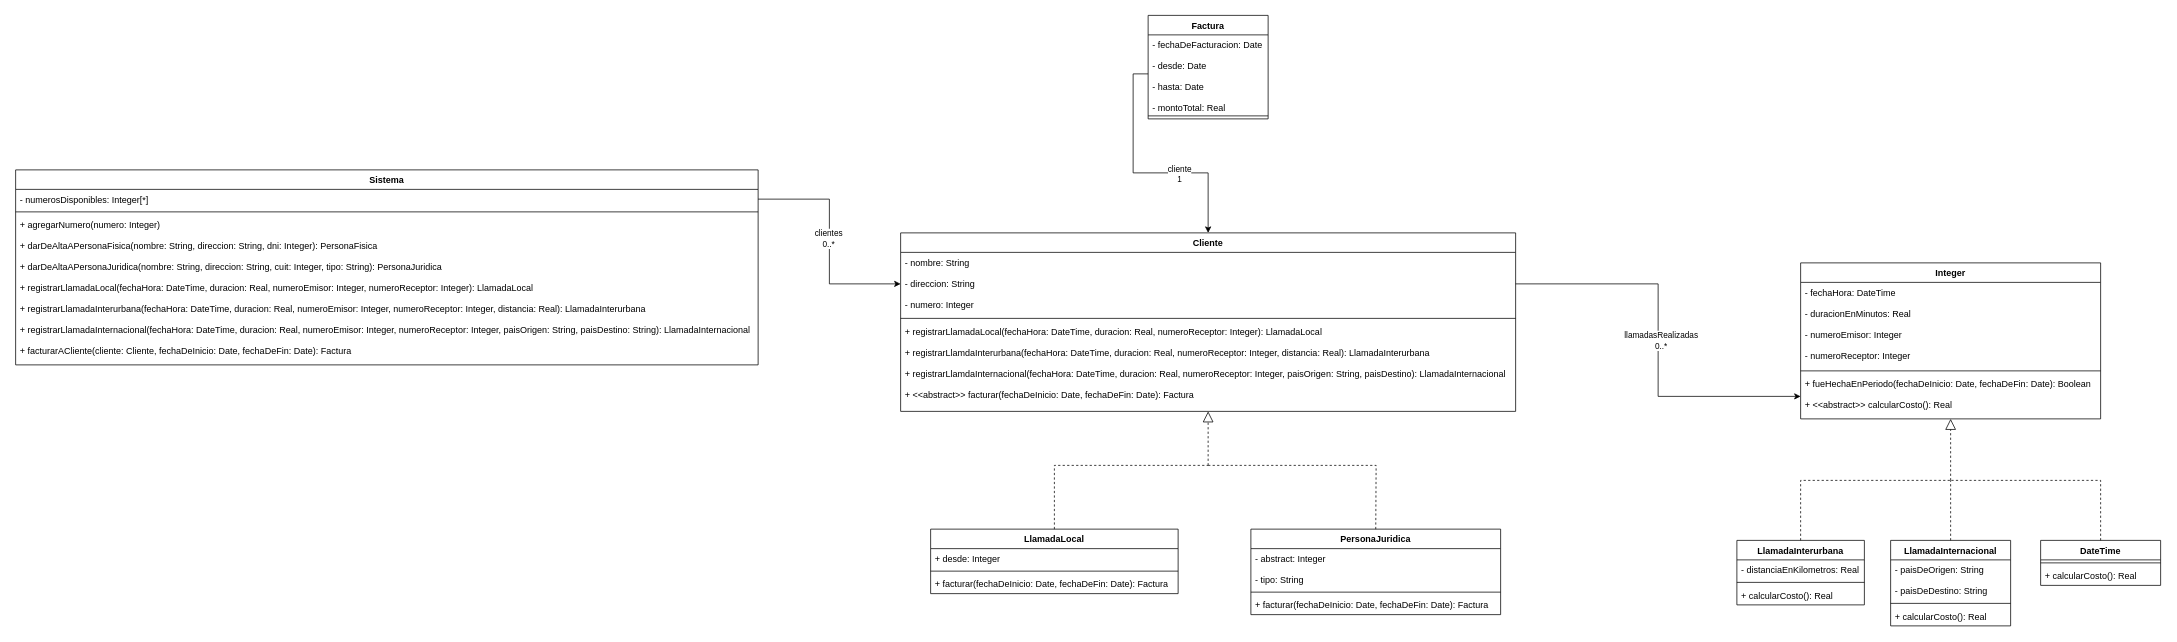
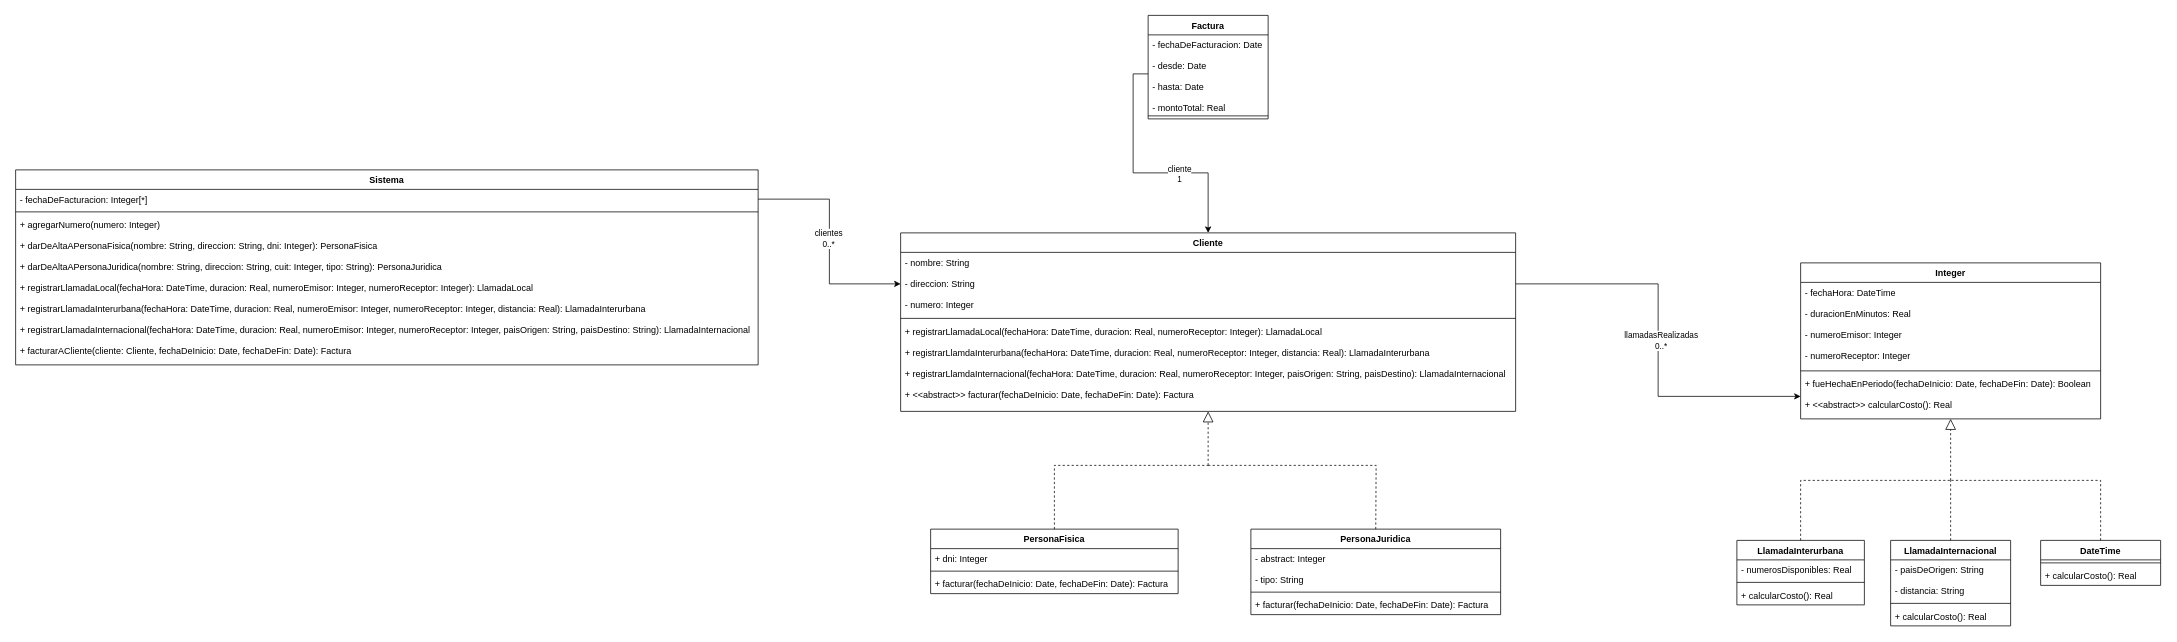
  <mxCell id="0" />
  <mxCell id="1" parent="0" />
  <mxCell id="2" value="Sistema" style="swimlane;fontStyle=1;align=center;verticalAlign=top;childLayout=stackLayout;horizontal=1;startSize=26;horizontalStack=0;resizeParent=1;resizeParentMax=0;resizeLast=0;collapsible=1;marginBottom=0;" parent="1" vertex="1"><mxGeometry x="20" y="226" width="990" height="260" as="geometry"><mxRectangle x="250" y="40" width="90" height="30" as="alternateBounds" /></mxGeometry></mxCell>
- <mxCell id="3" value="- numerosDisponibles: Integer[*]" style="text;strokeColor=none;fillColor=none;align=left;verticalAlign=top;spacingLeft=4;spacingRight=4;overflow=hidden;rotatable=0;points=[[0,0.5],[1,0.5]];portConstraint=eastwest;" parent="2" vertex="1"><mxGeometry y="26" width="990" height="26" as="geometry" /></mxCell>
+ <mxCell id="3" value="- fechaDeFacturacion: Integer[*]" style="text;strokeColor=none;fillColor=none;align=left;verticalAlign=top;spacingLeft=4;spacingRight=4;overflow=hidden;rotatable=0;points=[[0,0.5],[1,0.5]];portConstraint=eastwest;" parent="2" vertex="1"><mxGeometry y="26" width="990" height="26" as="geometry" /></mxCell>
  <mxCell id="4" value="" style="line;strokeWidth=1;fillColor=none;align=left;verticalAlign=middle;spacingTop=-1;spacingLeft=3;spacingRight=3;rotatable=0;labelPosition=right;points=[];portConstraint=eastwest;strokeColor=inherit;" parent="2" vertex="1"><mxGeometry y="52" width="990" height="8" as="geometry" /></mxCell>
  <mxCell id="5" value="+ agregarNumero(numero: Integer)&#10;&#10;+ darDeAltaAPersonaFisica(nombre: String, direccion: String, dni: Integer): PersonaFisica&#10;&#10;+ darDeAltaAPersonaJuridica(nombre: String, direccion: String, cuit: Integer, tipo: String): PersonaJuridica&#10;&#10;+ registrarLlamadaLocal(fechaHora: DateTime, duracion: Real, numeroEmisor: Integer, numeroReceptor: Integer): LlamadaLocal&#10;&#10;+ registrarLlamadaInterurbana(fechaHora: DateTime, duracion: Real, numeroEmisor: Integer, numeroReceptor: Integer, distancia: Real): LlamadaInterurbana&#10;&#10;+ registrarLlamadaInternacional(fechaHora: DateTime, duracion: Real, numeroEmisor: Integer, numeroReceptor: Integer, paisOrigen: String, paisDestino: String): LlamadaInternacional&#10;&#10;+ facturarACliente(cliente: Cliente, fechaDeInicio: Date, fechaDeFin: Date): Factura&#10;" style="text;strokeColor=none;fillColor=none;align=left;verticalAlign=top;spacingLeft=4;spacingRight=4;overflow=hidden;rotatable=0;points=[[0,0.5],[1,0.5]];portConstraint=eastwest;" parent="2" vertex="1"><mxGeometry y="60" width="990" height="200" as="geometry" /></mxCell>
  <mxCell id="6" value="Cliente" style="swimlane;fontStyle=1;align=center;verticalAlign=top;childLayout=stackLayout;horizontal=1;startSize=26;horizontalStack=0;resizeParent=1;resizeParentMax=0;resizeLast=0;collapsible=1;marginBottom=0;" parent="1" vertex="1"><mxGeometry x="1200" y="310" width="820" height="238" as="geometry"><mxRectangle x="600" y="190" width="80" height="30" as="alternateBounds" /></mxGeometry></mxCell>
  <mxCell id="7" value="- nombre: String&#10;&#10;- direccion: String&#10;&#10;- numero: Integer&#10;" style="text;strokeColor=none;fillColor=none;align=left;verticalAlign=top;spacingLeft=4;spacingRight=4;overflow=hidden;rotatable=0;points=[[0,0.5],[1,0.5]];portConstraint=eastwest;" parent="6" vertex="1"><mxGeometry y="26" width="820" height="84" as="geometry" /></mxCell>
  <mxCell id="8" value="" style="line;strokeWidth=1;fillColor=none;align=left;verticalAlign=middle;spacingTop=-1;spacingLeft=3;spacingRight=3;rotatable=0;labelPosition=right;points=[];portConstraint=eastwest;strokeColor=inherit;" parent="6" vertex="1"><mxGeometry y="110" width="820" height="8" as="geometry" /></mxCell>
  <mxCell id="9" value="+ registrarLlamadaLocal(fechaHora: DateTime, duracion: Real, numeroReceptor: Integer): LlamadaLocal&#10;&#10;+ registrarLlamdaInterurbana(fechaHora: DateTime, duracion: Real, numeroReceptor: Integer, distancia: Real): LlamadaInterurbana&#10;&#10;+ registrarLlamdaInternacional(fechaHora: DateTime, duracion: Real, numeroReceptor: Integer, paisOrigen: String, paisDestino): LlamadaInternacional&#10;&#10;+ &lt;&lt;abstract&gt;&gt; facturar(fechaDeInicio: Date, fechaDeFin: Date): Factura&#10;" style="text;strokeColor=none;fillColor=none;align=left;verticalAlign=top;spacingLeft=4;spacingRight=4;overflow=hidden;rotatable=0;points=[[0,0.5],[1,0.5]];portConstraint=eastwest;fontStyle=0" parent="6" vertex="1"><mxGeometry y="118" width="820" height="120" as="geometry" /></mxCell>
- <mxCell id="10" value="LlamadaLocal" style="swimlane;fontStyle=1;align=center;verticalAlign=top;childLayout=stackLayout;horizontal=1;startSize=26;horizontalStack=0;resizeParent=1;resizeParentMax=0;resizeLast=0;collapsible=1;marginBottom=0;" parent="1" vertex="1"><mxGeometry x="1240" y="705" width="330" height="86" as="geometry"><mxRectangle x="390" y="390" width="120" height="30" as="alternateBounds" /></mxGeometry></mxCell>
- <mxCell id="11" value="+ desde: Integer" style="text;strokeColor=none;fillColor=none;align=left;verticalAlign=top;spacingLeft=4;spacingRight=4;overflow=hidden;rotatable=0;points=[[0,0.5],[1,0.5]];portConstraint=eastwest;" parent="10" vertex="1"><mxGeometry y="26" width="330" height="26" as="geometry" /></mxCell>
+ <mxCell id="10" value="PersonaFisica" style="swimlane;fontStyle=1;align=center;verticalAlign=top;childLayout=stackLayout;horizontal=1;startSize=26;horizontalStack=0;resizeParent=1;resizeParentMax=0;resizeLast=0;collapsible=1;marginBottom=0;" parent="1" vertex="1"><mxGeometry x="1240" y="705" width="330" height="86" as="geometry"><mxRectangle x="390" y="390" width="120" height="30" as="alternateBounds" /></mxGeometry></mxCell>
+ <mxCell id="11" value="+ dni: Integer" style="text;strokeColor=none;fillColor=none;align=left;verticalAlign=top;spacingLeft=4;spacingRight=4;overflow=hidden;rotatable=0;points=[[0,0.5],[1,0.5]];portConstraint=eastwest;" parent="10" vertex="1"><mxGeometry y="26" width="330" height="26" as="geometry" /></mxCell>
  <mxCell id="12" value="" style="line;strokeWidth=1;fillColor=none;align=left;verticalAlign=middle;spacingTop=-1;spacingLeft=3;spacingRight=3;rotatable=0;labelPosition=right;points=[];portConstraint=eastwest;strokeColor=inherit;" parent="10" vertex="1"><mxGeometry y="52" width="330" height="8" as="geometry" /></mxCell>
  <mxCell id="13" value="+ facturar(fechaDeInicio: Date, fechaDeFin: Date): Factura" style="text;strokeColor=none;fillColor=none;align=left;verticalAlign=top;spacingLeft=4;spacingRight=4;overflow=hidden;rotatable=0;points=[[0,0.5],[1,0.5]];portConstraint=eastwest;" parent="10" vertex="1"><mxGeometry y="60" width="330" height="26" as="geometry" /></mxCell>
  <mxCell id="14" value="PersonaJuridica" style="swimlane;fontStyle=1;align=center;verticalAlign=top;childLayout=stackLayout;horizontal=1;startSize=26;horizontalStack=0;resizeParent=1;resizeParentMax=0;resizeLast=0;collapsible=1;marginBottom=0;" parent="1" vertex="1"><mxGeometry x="1667" y="705" width="333" height="114" as="geometry"><mxRectangle x="615" y="470" width="130" height="30" as="alternateBounds" /></mxGeometry></mxCell>
  <mxCell id="15" value="- abstract: Integer&#10;&#10;- tipo: String&#10;" style="text;strokeColor=none;fillColor=none;align=left;verticalAlign=top;spacingLeft=4;spacingRight=4;overflow=hidden;rotatable=0;points=[[0,0.5],[1,0.5]];portConstraint=eastwest;" parent="14" vertex="1"><mxGeometry y="26" width="333" height="54" as="geometry" /></mxCell>
  <mxCell id="16" value="" style="line;strokeWidth=1;fillColor=none;align=left;verticalAlign=middle;spacingTop=-1;spacingLeft=3;spacingRight=3;rotatable=0;labelPosition=right;points=[];portConstraint=eastwest;strokeColor=inherit;" parent="14" vertex="1"><mxGeometry y="80" width="333" height="8" as="geometry" /></mxCell>
  <mxCell id="17" value="+ facturar(fechaDeInicio: Date, fechaDeFin: Date): Factura" style="text;strokeColor=none;fillColor=none;align=left;verticalAlign=top;spacingLeft=4;spacingRight=4;overflow=hidden;rotatable=0;points=[[0,0.5],[1,0.5]];portConstraint=eastwest;" parent="14" vertex="1"><mxGeometry y="88" width="333" height="26" as="geometry" /></mxCell>
  <mxCell id="18" value="Integer" style="swimlane;fontStyle=1;align=center;verticalAlign=top;childLayout=stackLayout;horizontal=1;startSize=26;horizontalStack=0;resizeParent=1;resizeParentMax=0;resizeLast=0;collapsible=1;marginBottom=0;" parent="1" vertex="1"><mxGeometry x="2400" y="350" width="400" height="208" as="geometry"><mxRectangle x="140" y="260" width="90" height="30" as="alternateBounds" /></mxGeometry></mxCell>
  <mxCell id="19" value="- fechaHora: DateTime&#10;&#10;- duracionEnMinutos: Real&#10;&#10;- numeroEmisor: Integer&#10;&#10;- numeroReceptor: Integer&#10;" style="text;strokeColor=none;fillColor=none;align=left;verticalAlign=top;spacingLeft=4;spacingRight=4;overflow=hidden;rotatable=0;points=[[0,0.5],[1,0.5]];portConstraint=eastwest;" parent="18" vertex="1"><mxGeometry y="26" width="400" height="114" as="geometry" /></mxCell>
  <mxCell id="20" value="" style="line;strokeWidth=1;fillColor=none;align=left;verticalAlign=middle;spacingTop=-1;spacingLeft=3;spacingRight=3;rotatable=0;labelPosition=right;points=[];portConstraint=eastwest;strokeColor=inherit;" parent="18" vertex="1"><mxGeometry y="140" width="400" height="8" as="geometry" /></mxCell>
  <mxCell id="21" value="+ fueHechaEnPeriodo(fechaDeInicio: Date, fechaDeFin: Date): Boolean&#10;&#10;+ &lt;&lt;abstract&gt;&gt; calcularCosto(): Real&#10;" style="text;strokeColor=none;fillColor=none;align=left;verticalAlign=top;spacingLeft=4;spacingRight=4;overflow=hidden;rotatable=0;points=[[0,0.5],[1,0.5]];portConstraint=eastwest;" parent="18" vertex="1"><mxGeometry y="148" width="400" height="60" as="geometry" /></mxCell>
  <mxCell id="22" value="DateTime" style="swimlane;fontStyle=1;align=center;verticalAlign=top;childLayout=stackLayout;horizontal=1;startSize=26;horizontalStack=0;resizeParent=1;resizeParentMax=0;resizeLast=0;collapsible=1;marginBottom=0;" parent="1" vertex="1"><mxGeometry x="2720" y="720" width="160" height="60" as="geometry"><mxRectangle x="270" y="330" width="120" height="30" as="alternateBounds" /></mxGeometry></mxCell>
  <mxCell id="23" value="" style="line;strokeWidth=1;fillColor=none;align=left;verticalAlign=middle;spacingTop=-1;spacingLeft=3;spacingRight=3;rotatable=0;labelPosition=right;points=[];portConstraint=eastwest;strokeColor=inherit;" parent="22" vertex="1"><mxGeometry y="26" width="160" height="8" as="geometry" /></mxCell>
  <mxCell id="24" value="+ calcularCosto(): Real" style="text;strokeColor=none;fillColor=none;align=left;verticalAlign=top;spacingLeft=4;spacingRight=4;overflow=hidden;rotatable=0;points=[[0,0.5],[1,0.5]];portConstraint=eastwest;" parent="22" vertex="1"><mxGeometry y="34" width="160" height="26" as="geometry" /></mxCell>
  <mxCell id="25" value="LlamadaInterurbana" style="swimlane;fontStyle=1;align=center;verticalAlign=top;childLayout=stackLayout;horizontal=1;startSize=26;horizontalStack=0;resizeParent=1;resizeParentMax=0;resizeLast=0;collapsible=1;marginBottom=0;" parent="1" vertex="1"><mxGeometry x="2315" y="720" width="170" height="86" as="geometry"><mxRectangle x="150" y="440" width="160" height="30" as="alternateBounds" /></mxGeometry></mxCell>
- <mxCell id="26" value="- distanciaEnKilometros: Real" style="text;strokeColor=none;fillColor=none;align=left;verticalAlign=top;spacingLeft=4;spacingRight=4;overflow=hidden;rotatable=0;points=[[0,0.5],[1,0.5]];portConstraint=eastwest;" parent="25" vertex="1"><mxGeometry y="26" width="170" height="26" as="geometry" /></mxCell>
+ <mxCell id="26" value="- numerosDisponibles: Real" style="text;strokeColor=none;fillColor=none;align=left;verticalAlign=top;spacingLeft=4;spacingRight=4;overflow=hidden;rotatable=0;points=[[0,0.5],[1,0.5]];portConstraint=eastwest;" parent="25" vertex="1"><mxGeometry y="26" width="170" height="26" as="geometry" /></mxCell>
  <mxCell id="27" value="" style="line;strokeWidth=1;fillColor=none;align=left;verticalAlign=middle;spacingTop=-1;spacingLeft=3;spacingRight=3;rotatable=0;labelPosition=right;points=[];portConstraint=eastwest;strokeColor=inherit;" parent="25" vertex="1"><mxGeometry y="52" width="170" height="8" as="geometry" /></mxCell>
  <mxCell id="28" value="+ calcularCosto(): Real" style="text;strokeColor=none;fillColor=none;align=left;verticalAlign=top;spacingLeft=4;spacingRight=4;overflow=hidden;rotatable=0;points=[[0,0.5],[1,0.5]];portConstraint=eastwest;" parent="25" vertex="1"><mxGeometry y="60" width="170" height="26" as="geometry" /></mxCell>
  <mxCell id="29" value="LlamadaInternacional" style="swimlane;fontStyle=1;align=center;verticalAlign=top;childLayout=stackLayout;horizontal=1;startSize=26;horizontalStack=0;resizeParent=1;resizeParentMax=0;resizeLast=0;collapsible=1;marginBottom=0;" parent="1" vertex="1"><mxGeometry x="2520" y="720" width="160" height="114" as="geometry"><mxRectangle x="60" y="160" width="160" height="30" as="alternateBounds" /></mxGeometry></mxCell>
- <mxCell id="30" value="- paisDeOrigen: String&#10;&#10;- paisDeDestino: String&#10;&#10;&#10;" style="text;strokeColor=none;fillColor=none;align=left;verticalAlign=top;spacingLeft=4;spacingRight=4;overflow=hidden;rotatable=0;points=[[0,0.5],[1,0.5]];portConstraint=eastwest;" parent="29" vertex="1"><mxGeometry y="26" width="160" height="54" as="geometry" /></mxCell>
+ <mxCell id="30" value="- paisDeOrigen: String&#10;&#10;- distancia: String&#10;&#10;&#10;" style="text;strokeColor=none;fillColor=none;align=left;verticalAlign=top;spacingLeft=4;spacingRight=4;overflow=hidden;rotatable=0;points=[[0,0.5],[1,0.5]];portConstraint=eastwest;" parent="29" vertex="1"><mxGeometry y="26" width="160" height="54" as="geometry" /></mxCell>
  <mxCell id="31" value="" style="line;strokeWidth=1;fillColor=none;align=left;verticalAlign=middle;spacingTop=-1;spacingLeft=3;spacingRight=3;rotatable=0;labelPosition=right;points=[];portConstraint=eastwest;strokeColor=inherit;" parent="29" vertex="1"><mxGeometry y="80" width="160" height="8" as="geometry" /></mxCell>
  <mxCell id="32" value="+ calcularCosto(): Real" style="text;strokeColor=none;fillColor=none;align=left;verticalAlign=top;spacingLeft=4;spacingRight=4;overflow=hidden;rotatable=0;points=[[0,0.5],[1,0.5]];portConstraint=eastwest;" parent="29" vertex="1"><mxGeometry y="88" width="160" height="26" as="geometry" /></mxCell>
  <mxCell id="33" value="Factura" style="swimlane;fontStyle=1;align=center;verticalAlign=top;childLayout=stackLayout;horizontal=1;startSize=26;horizontalStack=0;resizeParent=1;resizeParentMax=0;resizeLast=0;collapsible=1;marginBottom=0;" parent="1" vertex="1"><mxGeometry x="1530" y="20" width="160" height="138" as="geometry" /></mxCell>
  <mxCell id="34" value="- fechaDeFacturacion: Date&#10;&#10;- desde: Date&#10;&#10;- hasta: Date&#10;&#10;- montoTotal: Real&#10;" style="text;strokeColor=none;fillColor=none;align=left;verticalAlign=top;spacingLeft=4;spacingRight=4;overflow=hidden;rotatable=0;points=[[0,0.5],[1,0.5]];portConstraint=eastwest;" parent="33" vertex="1"><mxGeometry y="26" width="160" height="104" as="geometry" /></mxCell>
  <mxCell id="35" value="" style="line;strokeWidth=1;fillColor=none;align=left;verticalAlign=middle;spacingTop=-1;spacingLeft=3;spacingRight=3;rotatable=0;labelPosition=right;points=[];portConstraint=eastwest;strokeColor=inherit;" parent="33" vertex="1"><mxGeometry y="130" width="160" height="8" as="geometry" /></mxCell>
  <mxCell id="36" style="edgeStyle=orthogonalEdgeStyle;rounded=0;orthogonalLoop=1;jettySize=auto;html=1;exitX=1;exitY=0.5;exitDx=0;exitDy=0;entryX=0;entryY=0.5;entryDx=0;entryDy=0;" parent="1" source="3" target="7" edge="1"><mxGeometry relative="1" as="geometry" /></mxCell>
  <mxCell id="37" value="&lt;div&gt;clientes&lt;/div&gt;&lt;div&gt;0..*&lt;br&gt;&lt;/div&gt;" style="edgeLabel;html=1;align=center;verticalAlign=middle;resizable=0;points=[];" parent="36" vertex="1" connectable="0"><mxGeometry x="-0.032" y="-2" relative="1" as="geometry"><mxPoint as="offset" /></mxGeometry></mxCell>
  <mxCell id="38" style="edgeStyle=orthogonalEdgeStyle;rounded=0;orthogonalLoop=1;jettySize=auto;html=1;exitX=1;exitY=0.5;exitDx=0;exitDy=0;entryX=0;entryY=0.5;entryDx=0;entryDy=0;" parent="1" source="7" target="21" edge="1"><mxGeometry relative="1" as="geometry"><mxPoint x="1890" y="367" as="sourcePoint" /></mxGeometry></mxCell>
  <mxCell id="39" value="&lt;div&gt;llamadasRealizadas&lt;/div&gt;&lt;div&gt;0..*&lt;br&gt;&lt;/div&gt;" style="edgeLabel;html=1;align=center;verticalAlign=middle;resizable=0;points=[];" parent="38" vertex="1" connectable="0"><mxGeometry x="-0.003" y="3" relative="1" as="geometry"><mxPoint y="1" as="offset" /></mxGeometry></mxCell>
  <mxCell id="40" style="edgeStyle=orthogonalEdgeStyle;rounded=0;orthogonalLoop=1;jettySize=auto;html=1;exitX=0;exitY=0.5;exitDx=0;exitDy=0;entryX=0.5;entryY=0;entryDx=0;entryDy=0;" parent="1" source="34" target="6" edge="1"><mxGeometry relative="1" as="geometry" /></mxCell>
  <mxCell id="41" value="&lt;div&gt;cliente&lt;/div&gt;&lt;div&gt;1&lt;br&gt;&lt;/div&gt;" style="edgeLabel;html=1;align=center;verticalAlign=middle;resizable=0;points=[];" parent="40" vertex="1" connectable="0"><mxGeometry x="0.283" y="-1" relative="1" as="geometry"><mxPoint as="offset" /></mxGeometry></mxCell>
  <mxCell id="42" value="" style="endArrow=block;dashed=1;endFill=0;endSize=12;html=1;rounded=0;entryX=0.5;entryY=1;entryDx=0;entryDy=0;" parent="1" target="6" edge="1"><mxGeometry width="160" relative="1" as="geometry"><mxPoint x="1610" y="620" as="sourcePoint" /><mxPoint x="1479.87" y="460" as="targetPoint" /></mxGeometry></mxCell>
  <mxCell id="43" value="" style="endArrow=none;dashed=1;html=1;rounded=0;exitX=0.5;exitY=0;exitDx=0;exitDy=0;" parent="1" source="10" edge="1"><mxGeometry width="50" height="50" relative="1" as="geometry"><mxPoint x="1498.5" y="560" as="sourcePoint" /><mxPoint x="1610" y="620" as="targetPoint" /><Array as="points"><mxPoint x="1405" y="620" /></Array></mxGeometry></mxCell>
  <mxCell id="44" value="" style="endArrow=none;dashed=1;html=1;rounded=0;exitX=0.5;exitY=0;exitDx=0;exitDy=0;" parent="1" source="14" edge="1"><mxGeometry width="50" height="50" relative="1" as="geometry"><mxPoint x="1518.5" y="560" as="sourcePoint" /><mxPoint x="1610" y="620" as="targetPoint" /><Array as="points"><mxPoint x="1834" y="620" /></Array></mxGeometry></mxCell>
  <mxCell id="45" value="" style="endArrow=block;dashed=1;endFill=0;endSize=12;html=1;rounded=0;entryX=0.5;entryY=1;entryDx=0;entryDy=0;" parent="1" target="18" edge="1"><mxGeometry width="160" relative="1" as="geometry"><mxPoint x="2600" y="640" as="sourcePoint" /><mxPoint x="2630" y="520" as="targetPoint" /></mxGeometry></mxCell>
  <mxCell id="46" value="" style="endArrow=none;dashed=1;html=1;rounded=0;exitX=0.5;exitY=0;exitDx=0;exitDy=0;" parent="1" source="25" edge="1"><mxGeometry width="50" height="50" relative="1" as="geometry"><mxPoint x="2530" y="670" as="sourcePoint" /><mxPoint x="2600" y="640" as="targetPoint" /><Array as="points"><mxPoint x="2400" y="640" /></Array></mxGeometry></mxCell>
  <mxCell id="47" value="" style="endArrow=none;dashed=1;html=1;rounded=0;exitX=0.5;exitY=0;exitDx=0;exitDy=0;" parent="1" source="29" edge="1"><mxGeometry width="50" height="50" relative="1" as="geometry"><mxPoint x="2530" y="670" as="sourcePoint" /><mxPoint x="2600" y="640" as="targetPoint" /></mxGeometry></mxCell>
  <mxCell id="48" value="" style="endArrow=none;dashed=1;html=1;rounded=0;exitX=0.5;exitY=0;exitDx=0;exitDy=0;" parent="1" source="22" edge="1"><mxGeometry width="50" height="50" relative="1" as="geometry"><mxPoint x="2530" y="670" as="sourcePoint" /><mxPoint x="2600" y="640" as="targetPoint" /><Array as="points"><mxPoint x="2800" y="640" /></Array></mxGeometry></mxCell>
